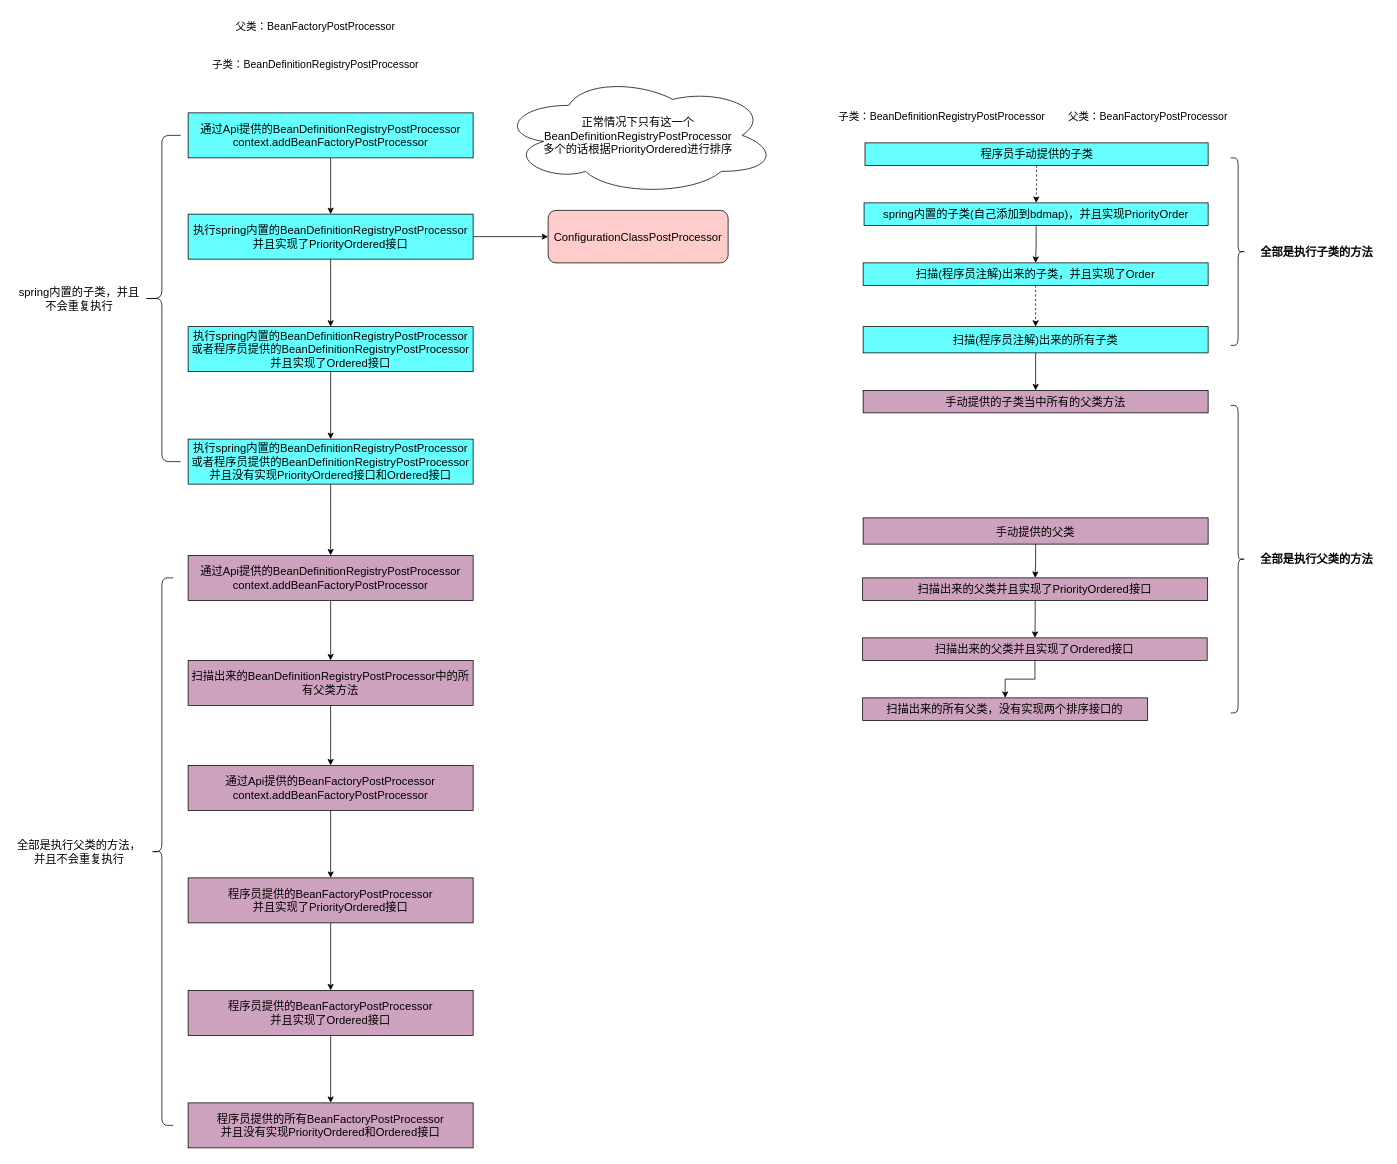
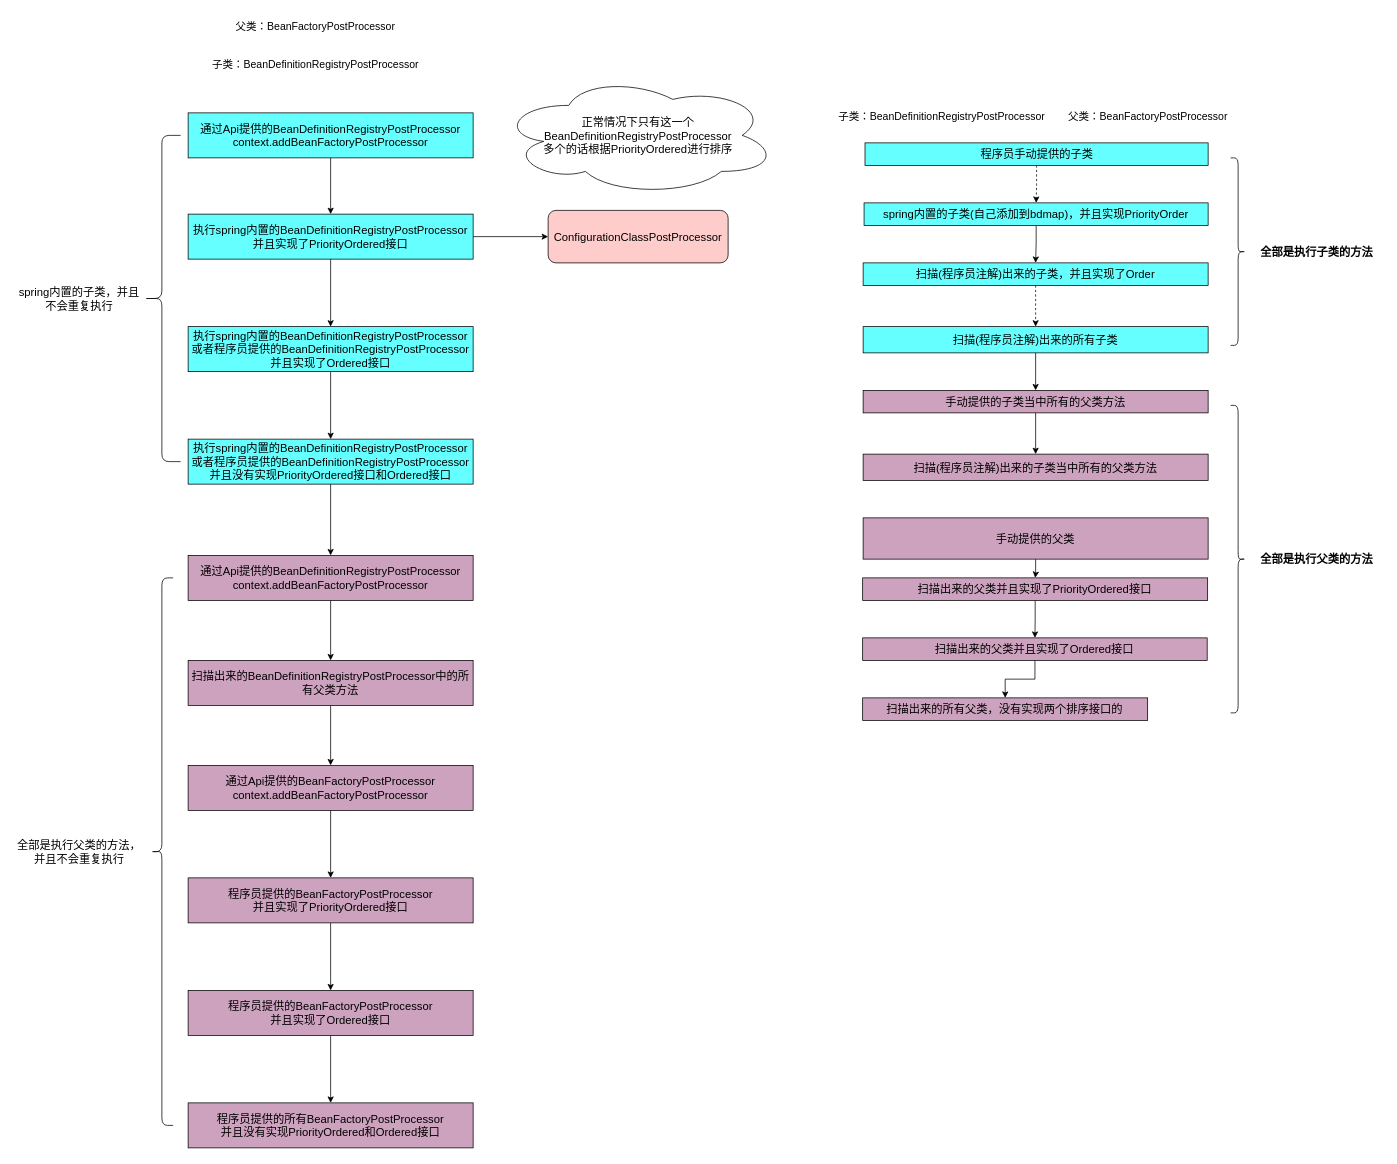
  <mxCell id="0" />
  <mxCell id="1" parent="0" />
  <mxCell id="2" value="" style="edgeStyle=orthogonalEdgeStyle;rounded=0;orthogonalLoop=1;jettySize=auto;html=1;" edge="1" parent="1" source="4" target="5"><mxGeometry relative="1" as="geometry" /></mxCell>
  <mxCell id="3" value="" style="edgeStyle=orthogonalEdgeStyle;rounded=0;orthogonalLoop=1;jettySize=auto;html=1;" edge="1" parent="1" source="4" target="7"><mxGeometry relative="1" as="geometry" /></mxCell>
  <mxCell id="4" value="&lt;font style=&quot;font-size: 15px&quot;&gt;执行spring内置的BeanDefinitionRegistryPostProcessor&lt;br&gt;并且实现了PriorityOrdered接口&lt;/font&gt;" style="rounded=0;whiteSpace=wrap;html=1;fillColor=#66FFFF;" vertex="1" parent="1"><mxGeometry x="250" y="285" width="380" height="60" as="geometry" /></mxCell>
  <mxCell id="5" value="&lt;font style=&quot;font-size: 15px&quot;&gt;ConfigurationClassPostProcessor&lt;/font&gt;" style="rounded=1;whiteSpace=wrap;html=1;fillColor=#FFCCCC;" vertex="1" parent="1"><mxGeometry x="730" y="280" width="240" height="70" as="geometry" /></mxCell>
  <mxCell id="6" value="" style="edgeStyle=orthogonalEdgeStyle;rounded=0;orthogonalLoop=1;jettySize=auto;html=1;" edge="1" parent="1" source="7" target="9"><mxGeometry relative="1" as="geometry" /></mxCell>
  <mxCell id="7" value="&lt;font style=&quot;font-size: 15px&quot;&gt;执行spring内置的BeanDefinitionRegistryPostProcessor&lt;br&gt;或者程序员提供的BeanDefinitionRegistryPostProcessor并且实现了Ordered接口&lt;/font&gt;" style="rounded=0;whiteSpace=wrap;html=1;fillColor=#66FFFF;" vertex="1" parent="1"><mxGeometry x="250" y="435" width="380" height="60" as="geometry" /></mxCell>
  <mxCell id="8" value="" style="edgeStyle=orthogonalEdgeStyle;rounded=0;orthogonalLoop=1;jettySize=auto;html=1;" edge="1" parent="1" source="9" target="18"><mxGeometry relative="1" as="geometry" /></mxCell>
  <mxCell id="9" value="&lt;font style=&quot;font-size: 15px&quot;&gt;执行spring内置的BeanDefinitionRegistryPostProcessor&lt;br&gt;或者程序员提供的BeanDefinitionRegistryPostProcessor并且没有实现PriorityOrdered接口和Ordered接口&lt;/font&gt;" style="rounded=0;whiteSpace=wrap;html=1;fillColor=#66FFFF;" vertex="1" parent="1"><mxGeometry x="250" y="585" width="380" height="60" as="geometry" /></mxCell>
  <mxCell id="10" value="" style="shape=curlyBracket;whiteSpace=wrap;html=1;rounded=1;fillColor=#FFCCCC;size=0.5;" vertex="1" parent="1"><mxGeometry x="190" y="180" width="50" height="435" as="geometry" /></mxCell>
  <mxCell id="11" value="&lt;font style=&quot;font-size: 15px&quot;&gt;spring内置的子类，并且不会重复执行&lt;/font&gt;" style="text;html=1;strokeColor=none;fillColor=none;align=center;verticalAlign=middle;whiteSpace=wrap;rounded=0;" vertex="1" parent="1"><mxGeometry x="20" y="377.5" width="170" height="40" as="geometry" /></mxCell>
  <mxCell id="12" value="&lt;font style=&quot;font-size: 14px&quot;&gt;子类：BeanDefinitionRegistryPostProcessor&lt;/font&gt;" style="text;html=1;strokeColor=none;fillColor=none;align=center;verticalAlign=middle;whiteSpace=wrap;rounded=0;" vertex="1" parent="1"><mxGeometry x="270" y="70" width="300" height="30" as="geometry" /></mxCell>
  <mxCell id="13" value="&lt;font style=&quot;font-size: 14px&quot;&gt;父类：BeanFactoryPostProcessor&lt;/font&gt;" style="text;html=1;strokeColor=none;fillColor=none;align=center;verticalAlign=middle;whiteSpace=wrap;rounded=0;" vertex="1" parent="1"><mxGeometry x="270" y="20" width="300" height="30" as="geometry" /></mxCell>
  <mxCell id="14" value="" style="edgeStyle=orthogonalEdgeStyle;rounded=0;orthogonalLoop=1;jettySize=auto;html=1;" edge="1" parent="1" source="15" target="4"><mxGeometry relative="1" as="geometry" /></mxCell>
  <mxCell id="15" value="&lt;span style=&quot;font-size: 15px&quot;&gt;通过Api提供的BeanDefinitionRegistryPostProcessor&lt;br&gt;context.addBeanFactoryPostProcessor&lt;br&gt;&lt;/span&gt;" style="rounded=0;whiteSpace=wrap;html=1;fillColor=#66FFFF;" vertex="1" parent="1"><mxGeometry x="250" y="150" width="380" height="60" as="geometry" /></mxCell>
  <mxCell id="16" value="&lt;font style=&quot;font-size: 15px&quot;&gt;正常情况下只有这一个&lt;/font&gt;&lt;span style=&quot;font-size: 15px&quot;&gt;BeanDefinitionRegistryPostProcessor&lt;br&gt;多个的话根据PriorityOrdered进行排序&lt;br&gt;&lt;/span&gt;" style="ellipse;shape=cloud;whiteSpace=wrap;html=1;fillColor=#FFFFFF;" vertex="1" parent="1"><mxGeometry x="665" y="100" width="370" height="160" as="geometry" /></mxCell>
  <mxCell id="17" value="" style="edgeStyle=orthogonalEdgeStyle;rounded=0;orthogonalLoop=1;jettySize=auto;html=1;" edge="1" parent="1" source="18" target="28"><mxGeometry relative="1" as="geometry" /></mxCell>
  <mxCell id="18" value="&lt;span style=&quot;font-size: 15px&quot;&gt;通过Api提供的BeanDefinitionRegistryPostProcessor&lt;/span&gt;&lt;br style=&quot;font-size: 15px&quot;&gt;&lt;span style=&quot;font-size: 15px&quot;&gt;context.addBeanFactoryPostProcessor&lt;/span&gt;" style="rounded=0;whiteSpace=wrap;html=1;fillColor=#CDA2BE;" vertex="1" parent="1"><mxGeometry x="250" y="740" width="380" height="60" as="geometry" /></mxCell>
  <mxCell id="19" value="" style="edgeStyle=orthogonalEdgeStyle;rounded=0;orthogonalLoop=1;jettySize=auto;html=1;" edge="1" parent="1" source="20" target="22"><mxGeometry relative="1" as="geometry" /></mxCell>
  <mxCell id="20" value="&lt;span style=&quot;font-size: 15px&quot;&gt;通过Api提供的BeanFactoryPostProcessor&lt;/span&gt;&lt;br style=&quot;font-size: 15px&quot;&gt;&lt;span style=&quot;font-size: 15px&quot;&gt;context.addBeanFactoryPostProcessor&lt;/span&gt;" style="rounded=0;whiteSpace=wrap;html=1;fillColor=#CDA2BE;" vertex="1" parent="1"><mxGeometry x="250" y="1020" width="380" height="60" as="geometry" /></mxCell>
  <mxCell id="21" value="" style="edgeStyle=orthogonalEdgeStyle;rounded=0;orthogonalLoop=1;jettySize=auto;html=1;" edge="1" parent="1" source="22" target="24"><mxGeometry relative="1" as="geometry" /></mxCell>
  <mxCell id="22" value="&lt;span style=&quot;font-size: 15px&quot;&gt;程序员提供的BeanFactoryPostProcessor&lt;/span&gt;&lt;br style=&quot;font-size: 15px&quot;&gt;&lt;span style=&quot;font-size: 15px&quot;&gt;并且实现了PriorityOrdered接口&lt;/span&gt;" style="rounded=0;whiteSpace=wrap;html=1;fillColor=#CDA2BE;" vertex="1" parent="1"><mxGeometry x="250" y="1170" width="380" height="60" as="geometry" /></mxCell>
  <mxCell id="23" value="" style="edgeStyle=orthogonalEdgeStyle;rounded=0;orthogonalLoop=1;jettySize=auto;html=1;" edge="1" parent="1" source="24" target="25"><mxGeometry relative="1" as="geometry" /></mxCell>
  <mxCell id="24" value="&lt;span style=&quot;font-size: 15px&quot;&gt;程序员提供的BeanFactoryPostProcessor&lt;/span&gt;&lt;br style=&quot;font-size: 15px&quot;&gt;&lt;span style=&quot;font-size: 15px&quot;&gt;并且实现了Ordered接口&lt;/span&gt;" style="rounded=0;whiteSpace=wrap;html=1;fillColor=#CDA2BE;" vertex="1" parent="1"><mxGeometry x="250" y="1320" width="380" height="60" as="geometry" /></mxCell>
  <mxCell id="25" value="&lt;span style=&quot;font-size: 15px&quot;&gt;程序员提供的所有BeanFactoryPostProcessor&lt;/span&gt;&lt;br style=&quot;font-size: 15px&quot;&gt;&lt;span style=&quot;font-size: 15px&quot;&gt;并且没有实现PriorityOrdered和Ordered接口&lt;/span&gt;" style="rounded=0;whiteSpace=wrap;html=1;fillColor=#CDA2BE;" vertex="1" parent="1"><mxGeometry x="250" y="1470" width="380" height="60" as="geometry" /></mxCell>
  <mxCell id="26" value="" style="shape=curlyBracket;whiteSpace=wrap;html=1;rounded=1;fillColor=#CDA2BE;" vertex="1" parent="1"><mxGeometry x="200" y="770" width="30" height="730" as="geometry" /></mxCell>
  <mxCell id="27" value="" style="edgeStyle=orthogonalEdgeStyle;rounded=0;orthogonalLoop=1;jettySize=auto;html=1;" edge="1" parent="1" source="28" target="20"><mxGeometry relative="1" as="geometry" /></mxCell>
  <mxCell id="28" value="&lt;span style=&quot;font-size: 15px&quot;&gt;扫描出来的&lt;/span&gt;&lt;span style=&quot;font-size: 15px&quot;&gt;BeanDefinitionRegistryPostProcessor中的所有父类方法&lt;/span&gt;&lt;span style=&quot;font-size: 15px&quot;&gt;&lt;br&gt;&lt;/span&gt;" style="rounded=0;whiteSpace=wrap;html=1;fillColor=#CDA2BE;" vertex="1" parent="1"><mxGeometry x="250" y="880" width="380" height="60" as="geometry" /></mxCell>
  <mxCell id="29" value="&lt;font style=&quot;font-size: 15px&quot;&gt;全部是执行父类的方法，并且不会重复执行&lt;/font&gt;" style="text;html=1;strokeColor=none;fillColor=none;align=center;verticalAlign=middle;whiteSpace=wrap;rounded=0;" vertex="1" parent="1"><mxGeometry x="20" y="1115" width="170" height="40" as="geometry" /></mxCell>
  <mxCell id="30" value="&lt;font style=&quot;font-size: 14px&quot;&gt;子类：BeanDefinitionRegistryPostProcessor&lt;/font&gt;" style="text;html=1;strokeColor=none;fillColor=none;align=center;verticalAlign=middle;whiteSpace=wrap;rounded=0;" vertex="1" parent="1"><mxGeometry x="1110" y="140" width="290" height="30" as="geometry" /></mxCell>
  <mxCell id="31" value="&lt;font style=&quot;font-size: 14px&quot;&gt;父类：BeanFactoryPostProcessor&lt;/font&gt;" style="text;html=1;strokeColor=none;fillColor=none;align=center;verticalAlign=middle;whiteSpace=wrap;rounded=0;" vertex="1" parent="1"><mxGeometry x="1410" y="140" width="240" height="30" as="geometry" /></mxCell>
  <mxCell id="32" value="" style="edgeStyle=orthogonalEdgeStyle;rounded=0;orthogonalLoop=1;jettySize=auto;html=1;dashed=1;" edge="1" parent="1" source="33" target="35"><mxGeometry relative="1" as="geometry" /></mxCell>
  <mxCell id="33" value="&lt;span style=&quot;font-size: 15px&quot;&gt;程序员手动提供的子类&lt;br&gt;&lt;/span&gt;" style="rounded=0;whiteSpace=wrap;html=1;fillColor=#66FFFF;" vertex="1" parent="1"><mxGeometry x="1152.5" y="190" width="457.5" height="30" as="geometry" /></mxCell>
  <mxCell id="34" value="" style="edgeStyle=orthogonalEdgeStyle;rounded=0;orthogonalLoop=1;jettySize=auto;html=1;" edge="1" parent="1" source="35" target="37"><mxGeometry relative="1" as="geometry" /></mxCell>
  <mxCell id="35" value="&lt;span style=&quot;font-size: 15px&quot;&gt;spring内置的子类(自己添加到bdmap)，并且实现PriorityOrder&lt;/span&gt;&lt;span style=&quot;font-size: 15px&quot;&gt;&lt;br&gt;&lt;/span&gt;" style="rounded=0;whiteSpace=wrap;html=1;fillColor=#66FFFF;" vertex="1" parent="1"><mxGeometry x="1151.25" y="270" width="458.75" height="30" as="geometry" /></mxCell>
  <mxCell id="36" value="" style="edgeStyle=orthogonalEdgeStyle;rounded=0;orthogonalLoop=1;jettySize=auto;html=1;dashed=1;" edge="1" parent="1" source="37" target="39"><mxGeometry relative="1" as="geometry" /></mxCell>
  <mxCell id="37" value="&lt;span style=&quot;font-size: 15px&quot;&gt;扫描(程序员注解)出来的子类，并且实现了Order&lt;/span&gt;&lt;span style=&quot;font-size: 15px&quot;&gt;&lt;br&gt;&lt;/span&gt;" style="rounded=0;whiteSpace=wrap;html=1;fillColor=#66FFFF;" vertex="1" parent="1"><mxGeometry x="1150" y="350" width="460" height="30" as="geometry" /></mxCell>
  <mxCell id="38" value="" style="edgeStyle=orthogonalEdgeStyle;rounded=0;orthogonalLoop=1;jettySize=auto;html=1;" edge="1" parent="1" source="39" target="41"><mxGeometry relative="1" as="geometry" /></mxCell>
  <mxCell id="39" value="&lt;span style=&quot;font-size: 15px&quot;&gt;扫描(程序员注解)出来的所有子类&lt;/span&gt;&lt;span style=&quot;font-size: 15px&quot;&gt;&lt;br&gt;&lt;/span&gt;" style="rounded=0;whiteSpace=wrap;html=1;fillColor=#66FFFF;" vertex="1" parent="1"><mxGeometry x="1150" y="435" width="460" height="35" as="geometry" /></mxCell>
+ <mxCell id="40" value="" style="edgeStyle=orthogonalEdgeStyle;rounded=0;orthogonalLoop=1;jettySize=auto;html=1;" edge="1" parent="1" source="41" target="42"><mxGeometry relative="1" as="geometry" /></mxCell>
  <mxCell id="41" value="&lt;span style=&quot;font-size: 15px&quot;&gt;手动提供的子类当中所有的父类方法&lt;/span&gt;&lt;span style=&quot;font-size: 15px&quot;&gt;&lt;br&gt;&lt;/span&gt;" style="rounded=0;whiteSpace=wrap;html=1;fillColor=#CDA2BE;" vertex="1" parent="1"><mxGeometry x="1150" y="520" width="460" height="30" as="geometry" /></mxCell>
+ <mxCell id="42" value="&lt;span style=&quot;font-size: 15px&quot;&gt;扫描(程序员注解)出来的子类当中所有的父类方法&lt;/span&gt;&lt;span style=&quot;font-size: 15px&quot;&gt;&lt;br&gt;&lt;/span&gt;" style="rounded=0;whiteSpace=wrap;html=1;fillColor=#CDA2BE;" vertex="1" parent="1"><mxGeometry x="1150" y="605" width="460" height="35" as="geometry" /></mxCell>
  <mxCell id="43" value="" style="edgeStyle=orthogonalEdgeStyle;rounded=0;orthogonalLoop=1;jettySize=auto;html=1;" edge="1" parent="1" source="44" target="46"><mxGeometry relative="1" as="geometry" /></mxCell>
  <mxCell id="44" value="&lt;span style=&quot;font-size: 15px&quot;&gt;扫描出来的父类并且实现了PriorityOrdered接口&lt;/span&gt;&lt;span style=&quot;font-size: 15px&quot;&gt;&lt;br&gt;&lt;/span&gt;" style="rounded=0;whiteSpace=wrap;html=1;fillColor=#CDA2BE;" vertex="1" parent="1"><mxGeometry x="1149.37" y="770" width="460" height="30" as="geometry" /></mxCell>
  <mxCell id="45" value="" style="edgeStyle=orthogonalEdgeStyle;rounded=0;orthogonalLoop=1;jettySize=auto;html=1;" edge="1" parent="1" source="46" target="47"><mxGeometry relative="1" as="geometry" /></mxCell>
  <mxCell id="46" value="&lt;span style=&quot;font-size: 15px&quot;&gt;扫描出来的父类并且实现了Ordered接口&lt;/span&gt;&lt;span style=&quot;font-size: 15px&quot;&gt;&lt;br&gt;&lt;/span&gt;" style="rounded=0;whiteSpace=wrap;html=1;fillColor=#CDA2BE;" vertex="1" parent="1"><mxGeometry x="1149.37" y="850" width="459.37" height="30" as="geometry" /></mxCell>
  <mxCell id="47" value="&lt;span style=&quot;font-size: 15px&quot;&gt;扫描出来的所有父类，没有实现两个排序接口的&lt;/span&gt;&lt;span style=&quot;font-size: 15px&quot;&gt;&lt;br&gt;&lt;/span&gt;" style="rounded=0;whiteSpace=wrap;html=1;fillColor=#CDA2BE;" vertex="1" parent="1"><mxGeometry x="1149.37" y="930" width="380" height="30" as="geometry" /></mxCell>
  <mxCell id="48" value="" style="shape=curlyBracket;whiteSpace=wrap;html=1;rounded=1;fillColor=#CDA2BE;direction=west;" vertex="1" parent="1"><mxGeometry x="1640" y="210" width="20" height="250" as="geometry" /></mxCell>
  <mxCell id="49" value="" style="edgeStyle=orthogonalEdgeStyle;rounded=0;orthogonalLoop=1;jettySize=auto;html=1;" edge="1" parent="1" source="50" target="44"><mxGeometry relative="1" as="geometry" /></mxCell>
- <mxCell id="50" value="&lt;span style=&quot;font-size: 15px&quot;&gt;手动提供的父类&lt;/span&gt;&lt;span style=&quot;font-size: 15px&quot;&gt;&lt;br&gt;&lt;/span&gt;" style="rounded=0;whiteSpace=wrap;html=1;fillColor=#CDA2BE;" vertex="1" parent="1"><mxGeometry x="1150" y="690" width="460" height="35" as="geometry" /></mxCell>
+ <mxCell id="50" value="&lt;span style=&quot;font-size: 15px&quot;&gt;手动提供的父类&lt;/span&gt;&lt;span style=&quot;font-size: 15px&quot;&gt;&lt;br&gt;&lt;/span&gt;" style="rounded=0;whiteSpace=wrap;html=1;fillColor=#CDA2BE;" vertex="1" parent="1"><mxGeometry x="1150" y="690" width="460" height="55" as="geometry" /></mxCell>
  <mxCell id="51" value="" style="shape=curlyBracket;whiteSpace=wrap;html=1;rounded=1;fillColor=#CDA2BE;direction=west;" vertex="1" parent="1"><mxGeometry x="1640" y="540" width="20" height="410" as="geometry" /></mxCell>
  <mxCell id="52" value="&lt;b&gt;&lt;font style=&quot;font-size: 15px&quot;&gt;全部是执行子类的方法&lt;/font&gt;&lt;/b&gt;" style="text;html=1;strokeColor=none;fillColor=none;align=center;verticalAlign=middle;whiteSpace=wrap;rounded=0;" vertex="1" parent="1"><mxGeometry x="1670" y="312.5" width="170" height="45" as="geometry" /></mxCell>
  <mxCell id="53" value="&lt;b&gt;&lt;font style=&quot;font-size: 15px&quot;&gt;全部是执行父类的方法&lt;/font&gt;&lt;/b&gt;" style="text;html=1;strokeColor=none;fillColor=none;align=center;verticalAlign=middle;whiteSpace=wrap;rounded=0;" vertex="1" parent="1"><mxGeometry x="1670" y="722.5" width="170" height="45" as="geometry" /></mxCell>
